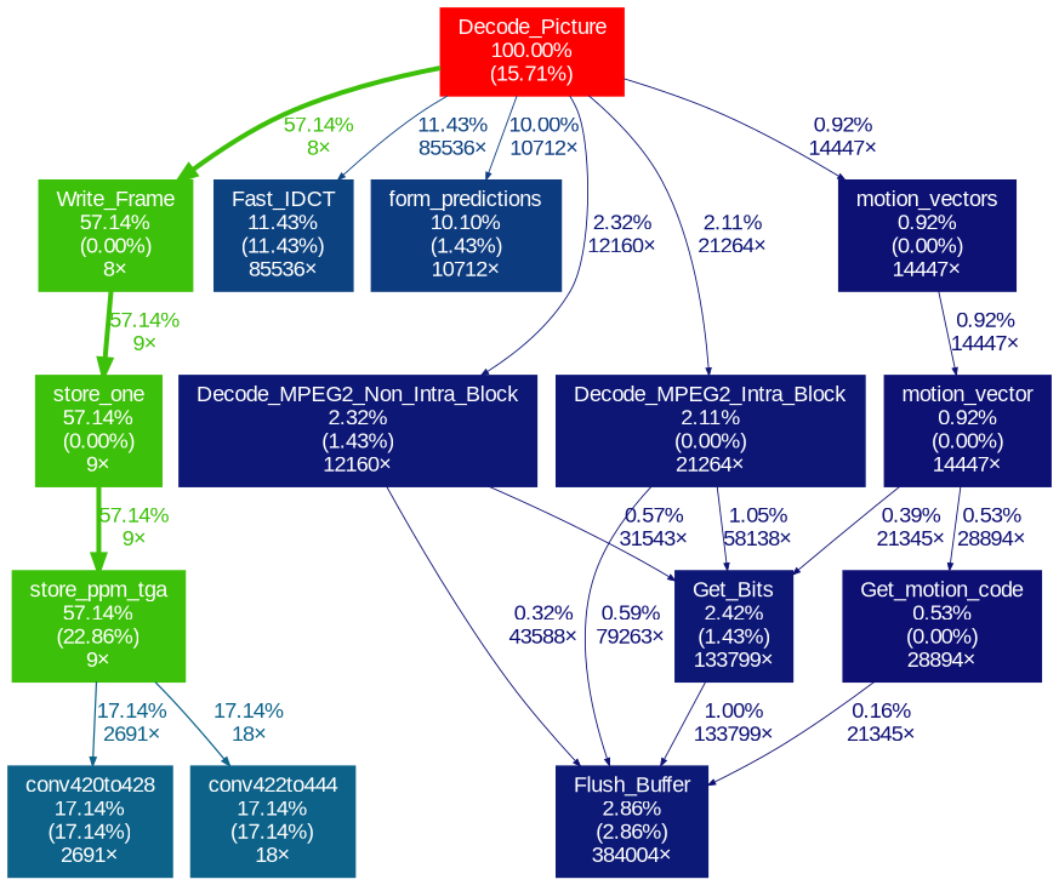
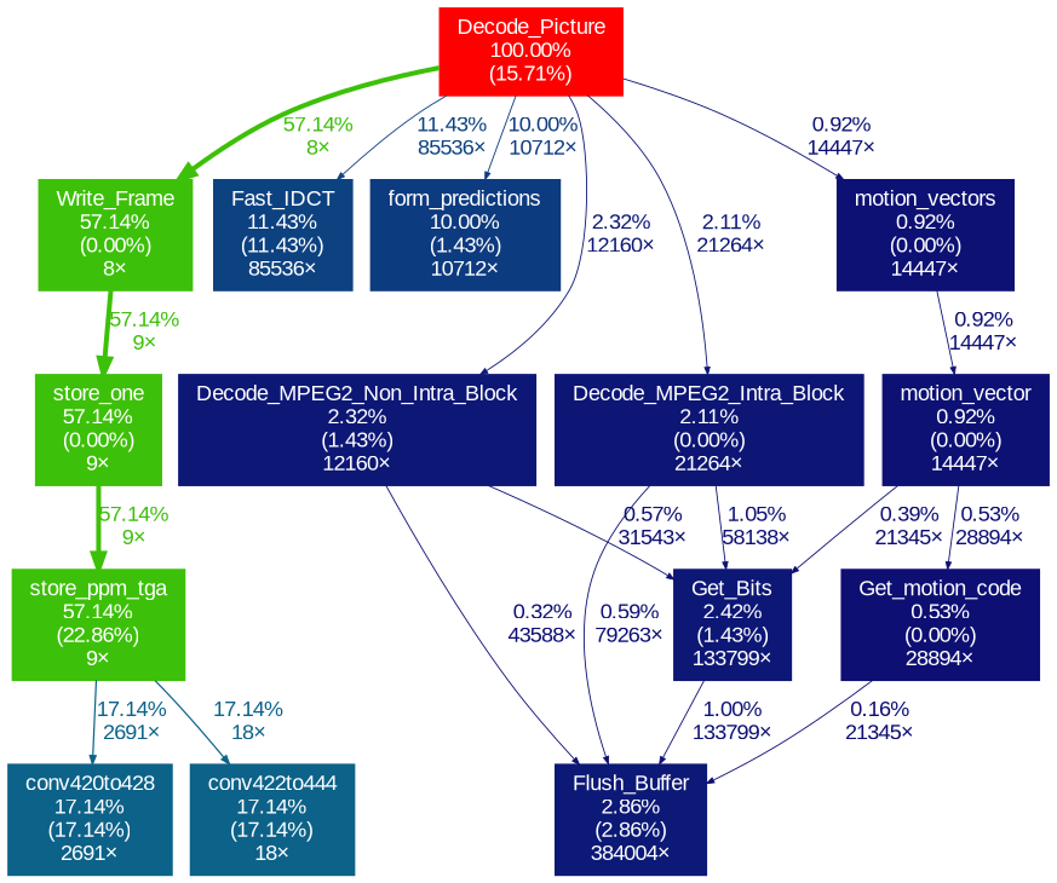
  digraph {
    fontname="Liberation Sans"
    nodesep=0.125
    ranksep=0.25
    node [color="#3dc009" fontcolor="#ffffff" fontname="Liberation Sans" fontsize=10.00 shape=box style=filled]
    edge [arrowsize=0.35 color="#0d1174" fontcolor="#0d1174" fontname="Liberation Sans" fontsize=10.00 labeldistance=0.50 penwidth=0.50]
    n1 [color="#ff0000" height=0 label="Decode_Picture\n100.00%\n(15.71%)" width=0]
    n2 [height=0 label="Write_Frame\n57.14%\n(0.00%)\n8×" width=0]
    n3 [color="#0d4281" height=0 label="Fast_IDCT\n11.43%\n(11.43%)\n85536×" width=0]
-   n4 [color="#0d3b80" height=0 label="form_predictions\n10.10%\n(1.43%)\n10712×" width=0]
+   n4 [color="#0d3b80" height=0 label="form_predictions\n10.00%\n(1.43%)\n10712×" width=0]
    n5 [color="#0d1776" height=0 label="Decode_MPEG2_Non_Intra_Block\n2.32%\n(1.43%)\n12160×" width=0]
    n6 [color="#0d1675" height=0 label="Decode_MPEG2_Intra_Block\n2.11%\n(0.00%)\n21264×" width=0]
    n7 [color="#0d1174" height=0 label="motion_vectors\n0.92%\n(0.00%)\n14447×" width=0]
    n8 [height=0 label="store_one\n57.14%\n(0.00%)\n9×" width=0]
    n9 [color="#0d1976" height=0 label="Flush_Buffer\n2.86%\n(2.86%)\n384004×" width=0]
    n10 [color="#0d1776" height=0 label="Get_Bits\n2.42%\n(1.43%)\n133799×" width=0]
    n11 [color="#0d1174" height=0 label="motion_vector\n0.92%\n(0.00%)\n14447×" width=0]
    n12 [height=0 label="store_ppm_tga\n57.14%\n(22.86%)\n9×" width=0]
    n13 [color="#0d0f73" height=0 label="Get_motion_code\n0.53%\n(0.00%)\n28894×" width=0]
    n14 [color="#0c6289" height=0 label="conv420to428\n17.14%\n(17.14%)\n2691×" width=0]
    n15 [color="#0c6289" height=0 label="conv422to444\n17.14%\n(17.14%)\n18×" width=0]
    n1 -> n2 [arrowsize=0.76 color="#3dc009" fontcolor="#3dc009" label="57.14%\n8×" labeldistance=2.29 penwidth=2.29]
    n1 -> n3 [color="#0d4281" fontcolor="#0d4281" label="11.43%\n85536×"]
    n1 -> n4 [color="#0d3b80" fontcolor="#0d3b80" label="10.00%\n10712×"]
    n1 -> n5 [color="#0d1776" fontcolor="#0d1776" label="2.32%\n12160×"]
    n1 -> n6 [color="#0d1675" fontcolor="#0d1675" label="2.11%\n21264×"]
    n1 -> n7 [label="0.92%\n14447×"]
    n2 -> n8 [arrowsize=0.76 color="#3dc009" fontcolor="#3dc009" label="57.14%\n9×" labeldistance=2.29 penwidth=2.29]
    n5 -> n9 [color="#0d0e73" fontcolor="#0d0e73" label="0.32%\n43588×"]
    n5 -> n10 [color="#0d0f73" fontcolor="#0d0f73" label="0.57%\n31543×"]
    n6 -> n9 [color="#0d0f74" fontcolor="#0d0f74" label="0.59%\n79263×"]
    n6 -> n10 [label="1.05%\n58138×"]
    n7 -> n11 [label="0.92%\n14447×"]
    n8 -> n12 [arrowsize=0.76 color="#3dc009" fontcolor="#3dc009" label="57.14%\n9×" labeldistance=2.29 penwidth=2.29]
    n10 -> n9 [label="1.00%\n133799×"]
    n11 -> n10 [color="#0d0e73" fontcolor="#0d0e73" label="0.39%\n21345×"]
    n11 -> n13 [color="#0d0f73" fontcolor="#0d0f73" label="0.53%\n28894×"]
    n12 -> n14 [arrowsize=0.41 color="#0c6289" fontcolor="#0c6289" label="17.14%\n2691×" labeldistance=0.69 penwidth=0.69]
    n12 -> n15 [arrowsize=0.41 color="#0c6289" fontcolor="#0c6289" label="17.14%\n18×" labeldistance=0.69 penwidth=0.69]
    n13 -> n9 [color="#0d0d73" fontcolor="#0d0d73" label="0.16%\n21345×"]
  }
